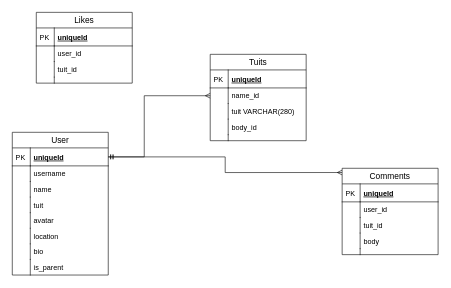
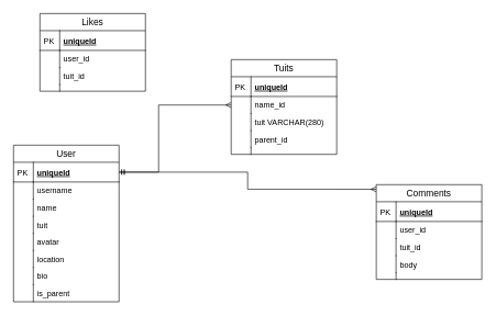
  <mxCell id="0" />
  <mxCell id="1" parent="0" />
  <mxCell id="2" style="edgeStyle=orthogonalEdgeStyle;rounded=0;orthogonalLoop=1;jettySize=auto;html=1;entryX=0;entryY=0.5;entryDx=0;entryDy=0;endArrow=ERmany;endFill=0;startArrow=ERmandOne;startFill=0;exitX=1;exitY=0.5;exitDx=0;exitDy=0;" edge="1" parent="1" source="36" target="18"><mxGeometry relative="1" as="geometry"><mxPoint x="440" y="160" as="targetPoint" /><Array as="points"><mxPoint x="240" y="159" /></Array></mxGeometry></mxCell>
  <mxCell id="3" style="edgeStyle=orthogonalEdgeStyle;rounded=0;orthogonalLoop=1;jettySize=auto;html=1;entryX=0;entryY=0.049;entryDx=0;entryDy=0;entryPerimeter=0;endArrow=ERmany;endFill=0;startArrow=ERmandOne;startFill=0;exitX=1;exitY=0.5;exitDx=0;exitDy=0;" edge="1" parent="1" source="36" target="4"><mxGeometry relative="1" as="geometry" /></mxCell>
  <mxCell id="4" value="Comments" style="swimlane;fontStyle=0;childLayout=stackLayout;horizontal=1;startSize=26;horizontalStack=0;resizeParent=1;resizeParentMax=0;resizeLast=0;collapsible=1;marginBottom=0;align=center;fontSize=14;" vertex="1" parent="1"><mxGeometry x="570" y="280" width="160" height="144" as="geometry" /></mxCell>
  <mxCell id="5" value="uniqueId" style="shape=partialRectangle;top=0;left=0;right=0;bottom=1;align=left;verticalAlign=middle;fillColor=none;spacingLeft=34;spacingRight=4;overflow=hidden;rotatable=0;points=[[0,0.5],[1,0.5]];portConstraint=eastwest;dropTarget=0;fontStyle=5;fontSize=12;" vertex="1" parent="4"><mxGeometry y="26" width="160" height="30" as="geometry" /></mxCell>
  <mxCell id="6" value="PK" style="shape=partialRectangle;top=0;left=0;bottom=0;fillColor=none;align=left;verticalAlign=middle;spacingLeft=4;spacingRight=4;overflow=hidden;rotatable=0;points=[];portConstraint=eastwest;part=1;fontSize=12;" vertex="1" connectable="0" parent="5"><mxGeometry width="30" height="30" as="geometry" /></mxCell>
  <mxCell id="7" value="user_id" style="shape=partialRectangle;top=0;left=0;right=0;bottom=0;align=left;verticalAlign=top;fillColor=none;spacingLeft=34;spacingRight=4;overflow=hidden;rotatable=0;points=[[0,0.5],[1,0.5]];portConstraint=eastwest;dropTarget=0;fontSize=12;" vertex="1" parent="4"><mxGeometry y="56" width="160" height="26" as="geometry" /></mxCell>
  <mxCell id="8" value="" style="shape=partialRectangle;top=0;left=0;bottom=0;fillColor=none;align=left;verticalAlign=top;spacingLeft=4;spacingRight=4;overflow=hidden;rotatable=0;points=[];portConstraint=eastwest;part=1;fontSize=12;" vertex="1" connectable="0" parent="7"><mxGeometry width="30" height="26" as="geometry" /></mxCell>
  <mxCell id="9" value="tuit_id" style="shape=partialRectangle;top=0;left=0;right=0;bottom=0;align=left;verticalAlign=top;fillColor=none;spacingLeft=34;spacingRight=4;overflow=hidden;rotatable=0;points=[[0,0.5],[1,0.5]];portConstraint=eastwest;dropTarget=0;fontSize=12;" vertex="1" parent="4"><mxGeometry y="82" width="160" height="26" as="geometry" /></mxCell>
  <mxCell id="10" value="" style="shape=partialRectangle;top=0;left=0;bottom=0;fillColor=none;align=left;verticalAlign=top;spacingLeft=4;spacingRight=4;overflow=hidden;rotatable=0;points=[];portConstraint=eastwest;part=1;fontSize=12;" vertex="1" connectable="0" parent="9"><mxGeometry width="30" height="26" as="geometry" /></mxCell>
  <mxCell id="11" value="body" style="shape=partialRectangle;top=0;left=0;right=0;bottom=0;align=left;verticalAlign=top;fillColor=none;spacingLeft=34;spacingRight=4;overflow=hidden;rotatable=0;points=[[0,0.5],[1,0.5]];portConstraint=eastwest;dropTarget=0;fontSize=12;" vertex="1" parent="4"><mxGeometry y="108" width="160" height="26" as="geometry" /></mxCell>
  <mxCell id="12" value="" style="shape=partialRectangle;top=0;left=0;bottom=0;fillColor=none;align=left;verticalAlign=top;spacingLeft=4;spacingRight=4;overflow=hidden;rotatable=0;points=[];portConstraint=eastwest;part=1;fontSize=12;" vertex="1" connectable="0" parent="11"><mxGeometry width="30" height="26" as="geometry" /></mxCell>
  <mxCell id="13" value="" style="shape=partialRectangle;top=0;left=0;right=0;bottom=0;align=left;verticalAlign=top;fillColor=none;spacingLeft=34;spacingRight=4;overflow=hidden;rotatable=0;points=[[0,0.5],[1,0.5]];portConstraint=eastwest;dropTarget=0;fontSize=12;" vertex="1" parent="4"><mxGeometry y="134" width="160" height="10" as="geometry" /></mxCell>
  <mxCell id="14" value="" style="shape=partialRectangle;top=0;left=0;bottom=0;fillColor=none;align=left;verticalAlign=top;spacingLeft=4;spacingRight=4;overflow=hidden;rotatable=0;points=[];portConstraint=eastwest;part=1;fontSize=12;" vertex="1" connectable="0" parent="13"><mxGeometry width="30" height="10" as="geometry" /></mxCell>
  <mxCell id="15" value="Tuits" style="swimlane;fontStyle=0;childLayout=stackLayout;horizontal=1;startSize=26;horizontalStack=0;resizeParent=1;resizeParentMax=0;resizeLast=0;collapsible=1;marginBottom=0;align=center;fontSize=14;" vertex="1" parent="1"><mxGeometry x="350" y="90" width="160" height="144" as="geometry" /></mxCell>
  <mxCell id="16" value="uniqueId" style="shape=partialRectangle;top=0;left=0;right=0;bottom=1;align=left;verticalAlign=middle;fillColor=none;spacingLeft=34;spacingRight=4;overflow=hidden;rotatable=0;points=[[0,0.5],[1,0.5]];portConstraint=eastwest;dropTarget=0;fontStyle=5;fontSize=12;" vertex="1" parent="15"><mxGeometry y="26" width="160" height="30" as="geometry" /></mxCell>
  <mxCell id="17" value="PK" style="shape=partialRectangle;top=0;left=0;bottom=0;fillColor=none;align=left;verticalAlign=middle;spacingLeft=4;spacingRight=4;overflow=hidden;rotatable=0;points=[];portConstraint=eastwest;part=1;fontSize=12;" vertex="1" connectable="0" parent="16"><mxGeometry width="30" height="30" as="geometry" /></mxCell>
  <mxCell id="18" value="name_id" style="shape=partialRectangle;top=0;left=0;right=0;bottom=0;align=left;verticalAlign=top;fillColor=none;spacingLeft=34;spacingRight=4;overflow=hidden;rotatable=0;points=[[0,0.5],[1,0.5]];portConstraint=eastwest;dropTarget=0;fontSize=12;" vertex="1" parent="15"><mxGeometry y="56" width="160" height="26" as="geometry" /></mxCell>
  <mxCell id="19" value="" style="shape=partialRectangle;top=0;left=0;bottom=0;fillColor=none;align=left;verticalAlign=top;spacingLeft=4;spacingRight=4;overflow=hidden;rotatable=0;points=[];portConstraint=eastwest;part=1;fontSize=12;" vertex="1" connectable="0" parent="18"><mxGeometry width="30" height="26" as="geometry" /></mxCell>
  <mxCell id="20" value="tuit VARCHAR(280)" style="shape=partialRectangle;top=0;left=0;right=0;bottom=0;align=left;verticalAlign=top;fillColor=none;spacingLeft=34;spacingRight=4;overflow=hidden;rotatable=0;points=[[0,0.5],[1,0.5]];portConstraint=eastwest;dropTarget=0;fontSize=12;" vertex="1" parent="15"><mxGeometry y="82" width="160" height="26" as="geometry" /></mxCell>
  <mxCell id="21" value="" style="shape=partialRectangle;top=0;left=0;bottom=0;fillColor=none;align=left;verticalAlign=top;spacingLeft=4;spacingRight=4;overflow=hidden;rotatable=0;points=[];portConstraint=eastwest;part=1;fontSize=12;" vertex="1" connectable="0" parent="20"><mxGeometry width="30" height="26" as="geometry" /></mxCell>
- <mxCell id="22" value="body_id" style="shape=partialRectangle;top=0;left=0;right=0;bottom=0;align=left;verticalAlign=top;fillColor=none;spacingLeft=34;spacingRight=4;overflow=hidden;rotatable=0;points=[[0,0.5],[1,0.5]];portConstraint=eastwest;dropTarget=0;fontSize=12;" vertex="1" parent="15"><mxGeometry y="108" width="160" height="26" as="geometry" /></mxCell>
+ <mxCell id="22" value="parent_id" style="shape=partialRectangle;top=0;left=0;right=0;bottom=0;align=left;verticalAlign=top;fillColor=none;spacingLeft=34;spacingRight=4;overflow=hidden;rotatable=0;points=[[0,0.5],[1,0.5]];portConstraint=eastwest;dropTarget=0;fontSize=12;" vertex="1" parent="15"><mxGeometry y="108" width="160" height="26" as="geometry" /></mxCell>
  <mxCell id="23" value="" style="shape=partialRectangle;top=0;left=0;bottom=0;fillColor=none;align=left;verticalAlign=top;spacingLeft=4;spacingRight=4;overflow=hidden;rotatable=0;points=[];portConstraint=eastwest;part=1;fontSize=12;" vertex="1" connectable="0" parent="22"><mxGeometry width="30" height="26" as="geometry" /></mxCell>
  <mxCell id="24" value="" style="shape=partialRectangle;top=0;left=0;right=0;bottom=0;align=left;verticalAlign=top;fillColor=none;spacingLeft=34;spacingRight=4;overflow=hidden;rotatable=0;points=[[0,0.5],[1,0.5]];portConstraint=eastwest;dropTarget=0;fontSize=12;" vertex="1" parent="15"><mxGeometry y="134" width="160" height="10" as="geometry" /></mxCell>
  <mxCell id="25" value="" style="shape=partialRectangle;top=0;left=0;bottom=0;fillColor=none;align=left;verticalAlign=top;spacingLeft=4;spacingRight=4;overflow=hidden;rotatable=0;points=[];portConstraint=eastwest;part=1;fontSize=12;" vertex="1" connectable="0" parent="24"><mxGeometry width="30" height="10" as="geometry" /></mxCell>
  <mxCell id="26" value="Likes" style="swimlane;fontStyle=0;childLayout=stackLayout;horizontal=1;startSize=26;horizontalStack=0;resizeParent=1;resizeParentMax=0;resizeLast=0;collapsible=1;marginBottom=0;align=center;fontSize=14;" vertex="1" parent="1"><mxGeometry x="60" y="20" width="160" height="118" as="geometry" /></mxCell>
  <mxCell id="27" value="uniqueId" style="shape=partialRectangle;top=0;left=0;right=0;bottom=1;align=left;verticalAlign=middle;fillColor=none;spacingLeft=34;spacingRight=4;overflow=hidden;rotatable=0;points=[[0,0.5],[1,0.5]];portConstraint=eastwest;dropTarget=0;fontStyle=5;fontSize=12;" vertex="1" parent="26"><mxGeometry y="26" width="160" height="30" as="geometry" /></mxCell>
  <mxCell id="28" value="PK" style="shape=partialRectangle;top=0;left=0;bottom=0;fillColor=none;align=left;verticalAlign=middle;spacingLeft=4;spacingRight=4;overflow=hidden;rotatable=0;points=[];portConstraint=eastwest;part=1;fontSize=12;" vertex="1" connectable="0" parent="27"><mxGeometry width="30" height="30" as="geometry" /></mxCell>
  <mxCell id="29" value="user_id" style="shape=partialRectangle;top=0;left=0;right=0;bottom=0;align=left;verticalAlign=top;fillColor=none;spacingLeft=34;spacingRight=4;overflow=hidden;rotatable=0;points=[[0,0.5],[1,0.5]];portConstraint=eastwest;dropTarget=0;fontSize=12;" vertex="1" parent="26"><mxGeometry y="56" width="160" height="26" as="geometry" /></mxCell>
  <mxCell id="30" value="" style="shape=partialRectangle;top=0;left=0;bottom=0;fillColor=none;align=left;verticalAlign=top;spacingLeft=4;spacingRight=4;overflow=hidden;rotatable=0;points=[];portConstraint=eastwest;part=1;fontSize=12;" vertex="1" connectable="0" parent="29"><mxGeometry width="30" height="26" as="geometry" /></mxCell>
  <mxCell id="31" value="tuit_id" style="shape=partialRectangle;top=0;left=0;right=0;bottom=0;align=left;verticalAlign=top;fillColor=none;spacingLeft=34;spacingRight=4;overflow=hidden;rotatable=0;points=[[0,0.5],[1,0.5]];portConstraint=eastwest;dropTarget=0;fontSize=12;" vertex="1" parent="26"><mxGeometry y="82" width="160" height="26" as="geometry" /></mxCell>
  <mxCell id="32" value="" style="shape=partialRectangle;top=0;left=0;bottom=0;fillColor=none;align=left;verticalAlign=top;spacingLeft=4;spacingRight=4;overflow=hidden;rotatable=0;points=[];portConstraint=eastwest;part=1;fontSize=12;" vertex="1" connectable="0" parent="31"><mxGeometry width="30" height="26" as="geometry" /></mxCell>
  <mxCell id="33" value="" style="shape=partialRectangle;top=0;left=0;right=0;bottom=0;align=left;verticalAlign=top;fillColor=none;spacingLeft=34;spacingRight=4;overflow=hidden;rotatable=0;points=[[0,0.5],[1,0.5]];portConstraint=eastwest;dropTarget=0;fontSize=12;" vertex="1" parent="26"><mxGeometry y="108" width="160" height="10" as="geometry" /></mxCell>
  <mxCell id="34" value="" style="shape=partialRectangle;top=0;left=0;bottom=0;fillColor=none;align=left;verticalAlign=top;spacingLeft=4;spacingRight=4;overflow=hidden;rotatable=0;points=[];portConstraint=eastwest;part=1;fontSize=12;" vertex="1" connectable="0" parent="33"><mxGeometry width="30" height="10" as="geometry" /></mxCell>
  <mxCell id="35" value="User" style="swimlane;fontStyle=0;childLayout=stackLayout;horizontal=1;startSize=26;horizontalStack=0;resizeParent=1;resizeParentMax=0;resizeLast=0;collapsible=1;marginBottom=0;align=center;fontSize=14;" vertex="1" parent="1"><mxGeometry x="20" y="220" width="160" height="238" as="geometry" /></mxCell>
  <mxCell id="36" value="uniqueId" style="shape=partialRectangle;top=0;left=0;right=0;bottom=1;align=left;verticalAlign=middle;fillColor=none;spacingLeft=34;spacingRight=4;overflow=hidden;rotatable=0;points=[[0,0.5],[1,0.5]];portConstraint=eastwest;dropTarget=0;fontStyle=5;fontSize=12;" vertex="1" parent="35"><mxGeometry y="26" width="160" height="30" as="geometry" /></mxCell>
  <mxCell id="37" value="PK" style="shape=partialRectangle;top=0;left=0;bottom=0;fillColor=none;align=left;verticalAlign=middle;spacingLeft=4;spacingRight=4;overflow=hidden;rotatable=0;points=[];portConstraint=eastwest;part=1;fontSize=12;" vertex="1" connectable="0" parent="36"><mxGeometry width="30" height="30" as="geometry" /></mxCell>
  <mxCell id="38" value="username" style="shape=partialRectangle;top=0;left=0;right=0;bottom=0;align=left;verticalAlign=top;fillColor=none;spacingLeft=34;spacingRight=4;overflow=hidden;rotatable=0;points=[[0,0.5],[1,0.5]];portConstraint=eastwest;dropTarget=0;fontSize=12;" vertex="1" parent="35"><mxGeometry y="56" width="160" height="26" as="geometry" /></mxCell>
  <mxCell id="39" value="" style="shape=partialRectangle;top=0;left=0;bottom=0;fillColor=none;align=left;verticalAlign=top;spacingLeft=4;spacingRight=4;overflow=hidden;rotatable=0;points=[];portConstraint=eastwest;part=1;fontSize=12;" vertex="1" connectable="0" parent="38"><mxGeometry width="30" height="26" as="geometry" /></mxCell>
  <mxCell id="40" value="name" style="shape=partialRectangle;top=0;left=0;right=0;bottom=0;align=left;verticalAlign=top;fillColor=none;spacingLeft=34;spacingRight=4;overflow=hidden;rotatable=0;points=[[0,0.5],[1,0.5]];portConstraint=eastwest;dropTarget=0;fontSize=12;" vertex="1" parent="35"><mxGeometry y="82" width="160" height="26" as="geometry" /></mxCell>
  <mxCell id="41" value="" style="shape=partialRectangle;top=0;left=0;bottom=0;fillColor=none;align=left;verticalAlign=top;spacingLeft=4;spacingRight=4;overflow=hidden;rotatable=0;points=[];portConstraint=eastwest;part=1;fontSize=12;" vertex="1" connectable="0" parent="40"><mxGeometry width="30" height="26" as="geometry" /></mxCell>
  <mxCell id="42" value="tuit" style="shape=partialRectangle;top=0;left=0;right=0;bottom=0;align=left;verticalAlign=top;fillColor=none;spacingLeft=34;spacingRight=4;overflow=hidden;rotatable=0;points=[[0,0.5],[1,0.5]];portConstraint=eastwest;dropTarget=0;fontSize=12;" vertex="1" parent="35"><mxGeometry y="108" width="160" height="26" as="geometry" /></mxCell>
  <mxCell id="43" value="" style="shape=partialRectangle;top=0;left=0;bottom=0;fillColor=none;align=left;verticalAlign=top;spacingLeft=4;spacingRight=4;overflow=hidden;rotatable=0;points=[];portConstraint=eastwest;part=1;fontSize=12;" vertex="1" connectable="0" parent="42"><mxGeometry width="30" height="26" as="geometry" /></mxCell>
  <mxCell id="44" value="avatar" style="shape=partialRectangle;top=0;left=0;right=0;bottom=0;align=left;verticalAlign=top;fillColor=none;spacingLeft=34;spacingRight=4;overflow=hidden;rotatable=0;points=[[0,0.5],[1,0.5]];portConstraint=eastwest;dropTarget=0;fontSize=12;" vertex="1" parent="35"><mxGeometry y="134" width="160" height="26" as="geometry" /></mxCell>
  <mxCell id="45" value="" style="shape=partialRectangle;top=0;left=0;bottom=0;fillColor=none;align=left;verticalAlign=top;spacingLeft=4;spacingRight=4;overflow=hidden;rotatable=0;points=[];portConstraint=eastwest;part=1;fontSize=12;" vertex="1" connectable="0" parent="44"><mxGeometry width="30" height="26" as="geometry" /></mxCell>
  <mxCell id="46" value="location" style="shape=partialRectangle;top=0;left=0;right=0;bottom=0;align=left;verticalAlign=top;fillColor=none;spacingLeft=34;spacingRight=4;overflow=hidden;rotatable=0;points=[[0,0.5],[1,0.5]];portConstraint=eastwest;dropTarget=0;fontSize=12;" vertex="1" parent="35"><mxGeometry y="160" width="160" height="26" as="geometry" /></mxCell>
  <mxCell id="47" value="" style="shape=partialRectangle;top=0;left=0;bottom=0;fillColor=none;align=left;verticalAlign=top;spacingLeft=4;spacingRight=4;overflow=hidden;rotatable=0;points=[];portConstraint=eastwest;part=1;fontSize=12;" vertex="1" connectable="0" parent="46"><mxGeometry width="30" height="26" as="geometry" /></mxCell>
  <mxCell id="48" value="bio" style="shape=partialRectangle;top=0;left=0;right=0;bottom=0;align=left;verticalAlign=top;fillColor=none;spacingLeft=34;spacingRight=4;overflow=hidden;rotatable=0;points=[[0,0.5],[1,0.5]];portConstraint=eastwest;dropTarget=0;fontSize=12;" vertex="1" parent="35"><mxGeometry y="186" width="160" height="26" as="geometry" /></mxCell>
  <mxCell id="49" value="" style="shape=partialRectangle;top=0;left=0;bottom=0;fillColor=none;align=left;verticalAlign=top;spacingLeft=4;spacingRight=4;overflow=hidden;rotatable=0;points=[];portConstraint=eastwest;part=1;fontSize=12;" vertex="1" connectable="0" parent="48"><mxGeometry width="30" height="26" as="geometry" /></mxCell>
  <mxCell id="50" value="is_parent&#10;" style="shape=partialRectangle;top=0;left=0;right=0;bottom=0;align=left;verticalAlign=top;fillColor=none;spacingLeft=34;spacingRight=4;overflow=hidden;rotatable=0;points=[[0,0.5],[1,0.5]];portConstraint=eastwest;dropTarget=0;fontSize=12;" vertex="1" parent="35"><mxGeometry y="212" width="160" height="26" as="geometry" /></mxCell>
  <mxCell id="51" value="" style="shape=partialRectangle;top=0;left=0;bottom=0;fillColor=none;align=left;verticalAlign=top;spacingLeft=4;spacingRight=4;overflow=hidden;rotatable=0;points=[];portConstraint=eastwest;part=1;fontSize=12;" vertex="1" connectable="0" parent="50"><mxGeometry width="30" height="26" as="geometry" /></mxCell>
